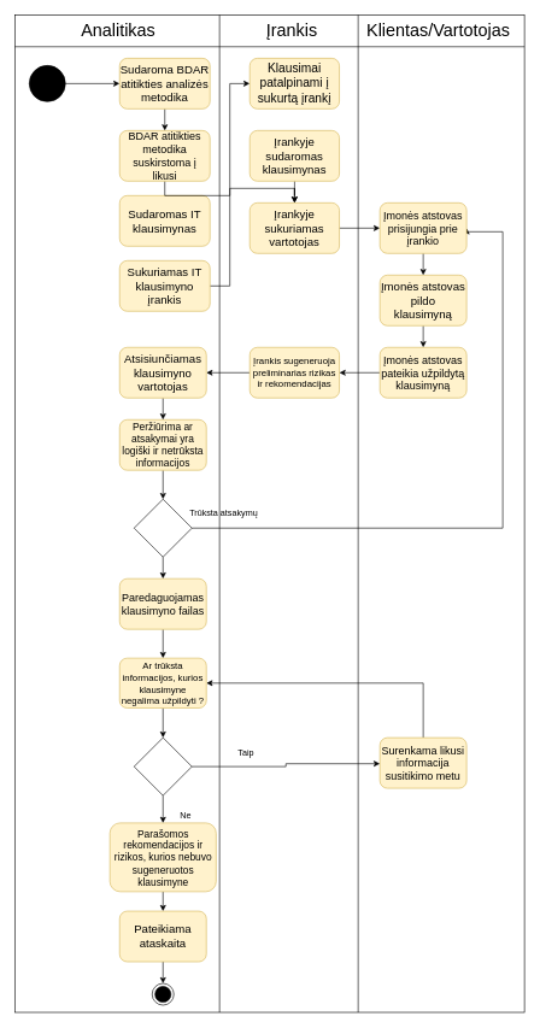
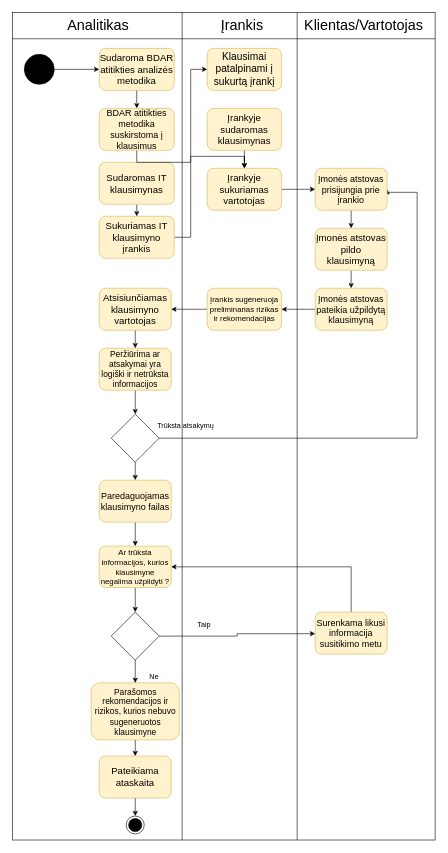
  <mxCell id="0" />
  <mxCell id="1" parent="0" />
  <mxCell id="2" value="" style="rounded=0;whiteSpace=wrap;html=1;strokeColor=#000000;fillColor=none;" vertex="1" parent="1"><mxGeometry x="20" y="20" width="705" height="1380" as="geometry" /></mxCell>
  <mxCell id="3" value="" style="endArrow=none;html=1;exitX=0;exitY=0.25;exitDx=0;exitDy=0;entryX=1;entryY=0.25;entryDx=0;entryDy=0;" edge="1" parent="1"><mxGeometry width="50" height="50" relative="1" as="geometry"><mxPoint x="20" y="64" as="sourcePoint" /><mxPoint x="725" y="64" as="targetPoint" /></mxGeometry></mxCell>
  <mxCell id="4" value="" style="endArrow=none;html=1;entryX=0.25;entryY=0;entryDx=0;entryDy=0;exitX=0.25;exitY=1;exitDx=0;exitDy=0;" edge="1" parent="1"><mxGeometry width="50" height="50" relative="1" as="geometry"><mxPoint x="303.25" y="1400" as="sourcePoint" /><mxPoint x="303.25" y="20" as="targetPoint" /></mxGeometry></mxCell>
  <mxCell id="5" style="edgeStyle=orthogonalEdgeStyle;rounded=0;orthogonalLoop=1;jettySize=auto;html=1;exitX=1;exitY=0.5;exitDx=0;exitDy=0;entryX=0;entryY=0.5;entryDx=0;entryDy=0;" edge="1" parent="1" source="6" target="12"><mxGeometry relative="1" as="geometry" /></mxCell>
  <mxCell id="6" value="" style="ellipse;whiteSpace=wrap;html=1;aspect=fixed;fillColor=#000000;" vertex="1" parent="1"><mxGeometry x="40" y="90" width="50" height="50" as="geometry" /></mxCell>
  <mxCell id="7" style="edgeStyle=orthogonalEdgeStyle;rounded=0;orthogonalLoop=1;jettySize=auto;html=1;exitX=1;exitY=0.5;exitDx=0;exitDy=0;entryX=0;entryY=0.5;entryDx=0;entryDy=0;" edge="1" parent="1" source="8" target="15"><mxGeometry relative="1" as="geometry" /></mxCell>
  <mxCell id="8" value="Sukuriamas IT klausimyno įrankis" style="rounded=1;whiteSpace=wrap;html=1;fillColor=#fff2cc;strokeColor=#d6b656;fontSize=16;" vertex="1" parent="1"><mxGeometry x="165" y="360" width="125" height="70" as="geometry" /></mxCell>
+ <mxCell id="9" style="edgeStyle=orthogonalEdgeStyle;rounded=0;orthogonalLoop=1;jettySize=auto;html=1;exitX=0.5;exitY=1;exitDx=0;exitDy=0;entryX=0.5;entryY=0;entryDx=0;entryDy=0;" edge="1" parent="1" source="10" target="8"><mxGeometry relative="1" as="geometry" /></mxCell>
  <mxCell id="10" value="Sudaromas IT klausimynas" style="rounded=1;whiteSpace=wrap;html=1;fillColor=#fff2cc;strokeColor=#d6b656;fontSize=16;" vertex="1" parent="1"><mxGeometry x="165" y="270" width="125" height="70" as="geometry" /></mxCell>
  <mxCell id="11" style="edgeStyle=orthogonalEdgeStyle;rounded=0;orthogonalLoop=1;jettySize=auto;html=1;exitX=0.5;exitY=1;exitDx=0;exitDy=0;entryX=0.5;entryY=0;entryDx=0;entryDy=0;" edge="1" parent="1" source="12" target="14"><mxGeometry relative="1" as="geometry" /></mxCell>
  <mxCell id="12" value="Sudaroma BDAR atitikties analizės metodika" style="rounded=1;whiteSpace=wrap;html=1;fillColor=#fff2cc;strokeColor=#d6b656;fontSize=16;imageWidth=24;" vertex="1" parent="1"><mxGeometry x="165" y="80" width="125" height="70" as="geometry" /></mxCell>
  <mxCell id="13" style="edgeStyle=orthogonalEdgeStyle;rounded=0;orthogonalLoop=1;jettySize=auto;html=1;exitX=0.5;exitY=1;exitDx=0;exitDy=0;" edge="1" parent="1" source="14" target="19"><mxGeometry relative="1" as="geometry" /></mxCell>
- <mxCell id="14" value="BDAR atitikties metodika suskirstoma į likusi" style="rounded=1;whiteSpace=wrap;html=1;fillColor=#fff2cc;strokeColor=#d6b656;fontSize=15;" vertex="1" parent="1"><mxGeometry x="165" y="180" width="125" height="70" as="geometry" /></mxCell>
+ <mxCell id="14" value="BDAR atitikties metodika suskirstoma į klausimus" style="rounded=1;whiteSpace=wrap;html=1;fillColor=#fff2cc;strokeColor=#d6b656;fontSize=15;" vertex="1" parent="1"><mxGeometry x="165" y="180" width="125" height="70" as="geometry" /></mxCell>
  <mxCell id="15" value="Klausimai patalpinami į sukurtą įrankį" style="rounded=1;whiteSpace=wrap;html=1;fillColor=#fff2cc;strokeColor=#d6b656;fontSize=17;" vertex="1" parent="1"><mxGeometry x="345" y="80" width="124" height="70" as="geometry" /></mxCell>
  <mxCell id="16" style="edgeStyle=orthogonalEdgeStyle;rounded=0;orthogonalLoop=1;jettySize=auto;html=1;exitX=0.5;exitY=1;exitDx=0;exitDy=0;" edge="1" parent="1" source="17" target="19"><mxGeometry relative="1" as="geometry" /></mxCell>
  <mxCell id="17" value="Įrankyje sudaromas klausimynas" style="rounded=1;whiteSpace=wrap;html=1;fillColor=#fff2cc;strokeColor=#d6b656;fontSize=16;" vertex="1" parent="1"><mxGeometry x="345" y="180" width="124" height="70" as="geometry" /></mxCell>
  <mxCell id="18" style="edgeStyle=orthogonalEdgeStyle;rounded=0;orthogonalLoop=1;jettySize=auto;html=1;exitX=1;exitY=0.5;exitDx=0;exitDy=0;entryX=0;entryY=0.5;entryDx=0;entryDy=0;" edge="1" parent="1" source="19" target="43"><mxGeometry relative="1" as="geometry" /></mxCell>
  <mxCell id="19" value="Įrankyje sukuriamas vartotojas" style="rounded=1;whiteSpace=wrap;html=1;fillColor=#fff2cc;strokeColor=#d6b656;fontSize=16;" vertex="1" parent="1"><mxGeometry x="345" y="280" width="124" height="70" as="geometry" /></mxCell>
  <mxCell id="20" style="edgeStyle=orthogonalEdgeStyle;rounded=0;orthogonalLoop=1;jettySize=auto;html=1;exitX=0.5;exitY=1;exitDx=0;exitDy=0;entryX=0.5;entryY=0;entryDx=0;entryDy=0;" edge="1" parent="1" source="21" target="45"><mxGeometry relative="1" as="geometry" /></mxCell>
  <mxCell id="21" value="Įmonės atstovas pildo klausimyną" style="rounded=1;whiteSpace=wrap;html=1;fillColor=#fff2cc;strokeColor=#d6b656;fontSize=16;" vertex="1" parent="1"><mxGeometry x="525" y="380" width="120" height="70" as="geometry" /></mxCell>
  <mxCell id="22" style="edgeStyle=orthogonalEdgeStyle;rounded=0;orthogonalLoop=1;jettySize=auto;html=1;exitX=0;exitY=0.5;exitDx=0;exitDy=0;entryX=1;entryY=0.5;entryDx=0;entryDy=0;" edge="1" parent="1" source="23" target="30"><mxGeometry relative="1" as="geometry" /></mxCell>
  <mxCell id="23" value="Įrankis sugeneruoja preliminarias rizikas ir rekomendacijas" style="rounded=1;whiteSpace=wrap;html=1;fillColor=#fff2cc;strokeColor=#d6b656;fontSize=13;" vertex="1" parent="1"><mxGeometry x="345" y="480" width="124" height="70" as="geometry" /></mxCell>
  <mxCell id="24" style="edgeStyle=orthogonalEdgeStyle;rounded=0;orthogonalLoop=1;jettySize=auto;html=1;exitX=1;exitY=0.5;exitDx=0;exitDy=0;entryX=1;entryY=0.5;entryDx=0;entryDy=0;" edge="1" parent="1" source="26" target="43"><mxGeometry relative="1" as="geometry"><Array as="points"><mxPoint x="695" y="730" /><mxPoint x="695" y="320" /></Array></mxGeometry></mxCell>
  <mxCell id="25" style="edgeStyle=orthogonalEdgeStyle;rounded=0;orthogonalLoop=1;jettySize=auto;html=1;exitX=0.5;exitY=1;exitDx=0;exitDy=0;entryX=0.5;entryY=0;entryDx=0;entryDy=0;" edge="1" parent="1" source="26" target="32"><mxGeometry relative="1" as="geometry" /></mxCell>
  <mxCell id="26" value="" style="rhombus;whiteSpace=wrap;html=1;fillColor=none;fontSize=12;" vertex="1" parent="1"><mxGeometry x="185" y="690" width="80" height="80" as="geometry" /></mxCell>
  <mxCell id="27" style="edgeStyle=orthogonalEdgeStyle;rounded=0;orthogonalLoop=1;jettySize=auto;html=1;exitX=0.5;exitY=1;exitDx=0;exitDy=0;entryX=0.5;entryY=0;entryDx=0;entryDy=0;" edge="1" parent="1" source="28" target="26"><mxGeometry relative="1" as="geometry" /></mxCell>
  <mxCell id="28" value="Peržiūrima ar atsakymai yra logiški ir netrūksta informacijos" style="rounded=1;whiteSpace=wrap;html=1;fillColor=#fff2cc;strokeColor=#d6b656;fontSize=14;" vertex="1" parent="1"><mxGeometry x="165" y="580" width="120" height="70" as="geometry" /></mxCell>
  <mxCell id="29" style="edgeStyle=orthogonalEdgeStyle;rounded=0;orthogonalLoop=1;jettySize=auto;html=1;exitX=0.5;exitY=1;exitDx=0;exitDy=0;entryX=0.5;entryY=0;entryDx=0;entryDy=0;" edge="1" parent="1" source="30" target="28"><mxGeometry relative="1" as="geometry" /></mxCell>
  <mxCell id="30" value="Atsisiunčiamas klausimyno vartotojas" style="rounded=1;whiteSpace=wrap;html=1;fillColor=#fff2cc;strokeColor=#d6b656;fontSize=16;" vertex="1" parent="1"><mxGeometry x="165" y="480" width="120" height="70" as="geometry" /></mxCell>
  <mxCell id="31" style="edgeStyle=orthogonalEdgeStyle;rounded=0;orthogonalLoop=1;jettySize=auto;html=1;exitX=0.5;exitY=1;exitDx=0;exitDy=0;entryX=0.5;entryY=0;entryDx=0;entryDy=0;" edge="1" parent="1" source="32" target="49"><mxGeometry relative="1" as="geometry" /></mxCell>
  <mxCell id="32" value="Paredaguojamas klausimyno failas" style="rounded=1;whiteSpace=wrap;html=1;fillColor=#fff2cc;strokeColor=#d6b656;fontSize=15;" vertex="1" parent="1"><mxGeometry x="165" y="800" width="120" height="70" as="geometry" /></mxCell>
  <mxCell id="33" style="edgeStyle=orthogonalEdgeStyle;rounded=0;orthogonalLoop=1;jettySize=auto;html=1;exitX=0.5;exitY=0;exitDx=0;exitDy=0;entryX=1;entryY=0.5;entryDx=0;entryDy=0;" edge="1" parent="1" source="34" target="49"><mxGeometry relative="1" as="geometry" /></mxCell>
  <mxCell id="34" value="Surenkama likusi informacija susitikimo metu" style="rounded=1;whiteSpace=wrap;html=1;fillColor=#fff2cc;strokeColor=#d6b656;fontSize=15;" vertex="1" parent="1"><mxGeometry x="525" y="1020" width="120" height="70" as="geometry" /></mxCell>
  <mxCell id="35" style="edgeStyle=orthogonalEdgeStyle;rounded=0;orthogonalLoop=1;jettySize=auto;html=1;exitX=0.5;exitY=1;exitDx=0;exitDy=0;entryX=0.5;entryY=0;entryDx=0;entryDy=0;" edge="1" parent="1" source="36" target="38"><mxGeometry relative="1" as="geometry" /></mxCell>
  <mxCell id="36" value="Parašomos rekomendacijos ir rizikos, kurios nebuvo sugeneruotos klausimyne" style="rounded=1;whiteSpace=wrap;html=1;fillColor=#fff2cc;strokeColor=#d6b656;fontSize=14;" vertex="1" parent="1"><mxGeometry x="151.5" y="1138" width="147" height="95" as="geometry" /></mxCell>
  <mxCell id="37" style="edgeStyle=orthogonalEdgeStyle;rounded=0;orthogonalLoop=1;jettySize=auto;html=1;exitX=0.5;exitY=1;exitDx=0;exitDy=0;entryX=0.5;entryY=0;entryDx=0;entryDy=0;" edge="1" parent="1" source="38" target="54"><mxGeometry relative="1" as="geometry" /></mxCell>
  <mxCell id="38" value="Pateikiama ataskaita" style="rounded=1;whiteSpace=wrap;html=1;fillColor=#fff2cc;strokeColor=#d6b656;fontSize=16;" vertex="1" parent="1"><mxGeometry x="165" y="1260" width="120" height="70" as="geometry" /></mxCell>
  <mxCell id="39" value="Analitikas" style="text;html=1;resizable=0;points=[];autosize=1;align=left;verticalAlign=top;spacingTop=-4;fontSize=24;" vertex="1" parent="1"><mxGeometry x="110" y="25" width="70" height="20" as="geometry" /></mxCell>
  <mxCell id="40" value="Įrankis" style="text;html=1;resizable=0;points=[];autosize=1;align=left;verticalAlign=top;spacingTop=-4;fontSize=24;" vertex="1" parent="1"><mxGeometry x="365.5" y="25" width="50" height="20" as="geometry" /></mxCell>
  <mxCell id="41" value="Klientas/Vartotojas" style="text;html=1;resizable=0;points=[];autosize=1;align=left;verticalAlign=top;spacingTop=-4;fontSize=24;" vertex="1" parent="1"><mxGeometry x="505" y="25" width="210" height="30" as="geometry" /></mxCell>
  <mxCell id="42" style="edgeStyle=orthogonalEdgeStyle;rounded=0;orthogonalLoop=1;jettySize=auto;html=1;exitX=0.5;exitY=1;exitDx=0;exitDy=0;entryX=0.5;entryY=0;entryDx=0;entryDy=0;" edge="1" parent="1" source="43" target="21"><mxGeometry relative="1" as="geometry" /></mxCell>
  <mxCell id="43" value="Įmonės atstovas prisijungia prie įrankio" style="rounded=1;whiteSpace=wrap;html=1;fillColor=#fff2cc;strokeColor=#d6b656;fontSize=15;" vertex="1" parent="1"><mxGeometry x="525" y="280" width="120" height="70" as="geometry" /></mxCell>
  <mxCell id="44" style="edgeStyle=orthogonalEdgeStyle;rounded=0;orthogonalLoop=1;jettySize=auto;html=1;exitX=0;exitY=0.5;exitDx=0;exitDy=0;entryX=1;entryY=0.5;entryDx=0;entryDy=0;" edge="1" parent="1" source="45" target="23"><mxGeometry relative="1" as="geometry" /></mxCell>
  <mxCell id="45" value="Įmonės atstovas pateikia užpildytą klausimyną" style="rounded=1;whiteSpace=wrap;html=1;fillColor=#fff2cc;strokeColor=#d6b656;fontSize=15;" vertex="1" parent="1"><mxGeometry x="525" y="480" width="120" height="70" as="geometry" /></mxCell>
  <mxCell id="46" value="Trūksta atsakymų" style="text;html=1;resizable=0;points=[];autosize=1;align=left;verticalAlign=top;spacingTop=-4;" vertex="1" parent="1"><mxGeometry x="260" y="700" width="110" height="20" as="geometry" /></mxCell>
  <mxCell id="47" style="edgeStyle=orthogonalEdgeStyle;rounded=0;orthogonalLoop=1;jettySize=auto;html=1;exitX=0.5;exitY=1;exitDx=0;exitDy=0;entryX=0.5;entryY=0;entryDx=0;entryDy=0;" edge="1" parent="1" source="49" target="51"><mxGeometry relative="1" as="geometry" /></mxCell>
  <mxCell id="48" style="edgeStyle=orthogonalEdgeStyle;rounded=0;orthogonalLoop=1;jettySize=auto;html=1;exitX=1;exitY=0.5;exitDx=0;exitDy=0;" edge="1" parent="1" source="51"><mxGeometry relative="1" as="geometry"><mxPoint x="525" y="1056" as="targetPoint" /><Array as="points"><mxPoint x="395" y="1060" /><mxPoint x="395" y="1056" /></Array></mxGeometry></mxCell>
  <mxCell id="49" value="Ar trūksta informacijos, kurios klausimyne negalima užpildyti ?" style="rounded=1;whiteSpace=wrap;html=1;fillColor=#fff2cc;strokeColor=#d6b656;fontSize=13;" vertex="1" parent="1"><mxGeometry x="165" y="910" width="120" height="69" as="geometry" /></mxCell>
  <mxCell id="50" style="edgeStyle=orthogonalEdgeStyle;rounded=0;orthogonalLoop=1;jettySize=auto;html=1;exitX=0.5;exitY=1;exitDx=0;exitDy=0;entryX=0.5;entryY=0;entryDx=0;entryDy=0;" edge="1" parent="1" source="51" target="36"><mxGeometry relative="1" as="geometry"><mxPoint x="225" y="1130" as="targetPoint" /></mxGeometry></mxCell>
  <mxCell id="51" value="" style="rhombus;whiteSpace=wrap;html=1;fillColor=none;fontSize=12;" vertex="1" parent="1"><mxGeometry x="185" y="1020" width="80" height="80" as="geometry" /></mxCell>
  <mxCell id="52" value="Taip" style="text;html=1;resizable=0;points=[];autosize=1;align=left;verticalAlign=top;spacingTop=-4;" vertex="1" parent="1"><mxGeometry x="327" y="1032" width="40" height="20" as="geometry" /></mxCell>
  <mxCell id="53" value="Ne" style="text;html=1;resizable=0;points=[];autosize=1;align=left;verticalAlign=top;spacingTop=-4;" vertex="1" parent="1"><mxGeometry x="247" y="1118" width="30" height="20" as="geometry" /></mxCell>
  <mxCell id="54" value="" style="ellipse;html=1;shape=endState;fillColor=#000000;strokeColor=#000000;fontSize=12;" vertex="1" parent="1"><mxGeometry x="210" y="1360" width="30" height="30" as="geometry" /></mxCell>
  <mxCell id="55" style="edgeStyle=orthogonalEdgeStyle;rounded=0;orthogonalLoop=1;jettySize=auto;html=1;exitX=0.75;exitY=1;exitDx=0;exitDy=0;entryX=0.75;entryY=0;entryDx=0;entryDy=0;endArrow=none;endFill=0;" edge="1" parent="1"><mxGeometry relative="1" as="geometry"><mxPoint x="495" y="1400" as="sourcePoint" /><mxPoint x="495" y="20" as="targetPoint" /></mxGeometry></mxCell>
